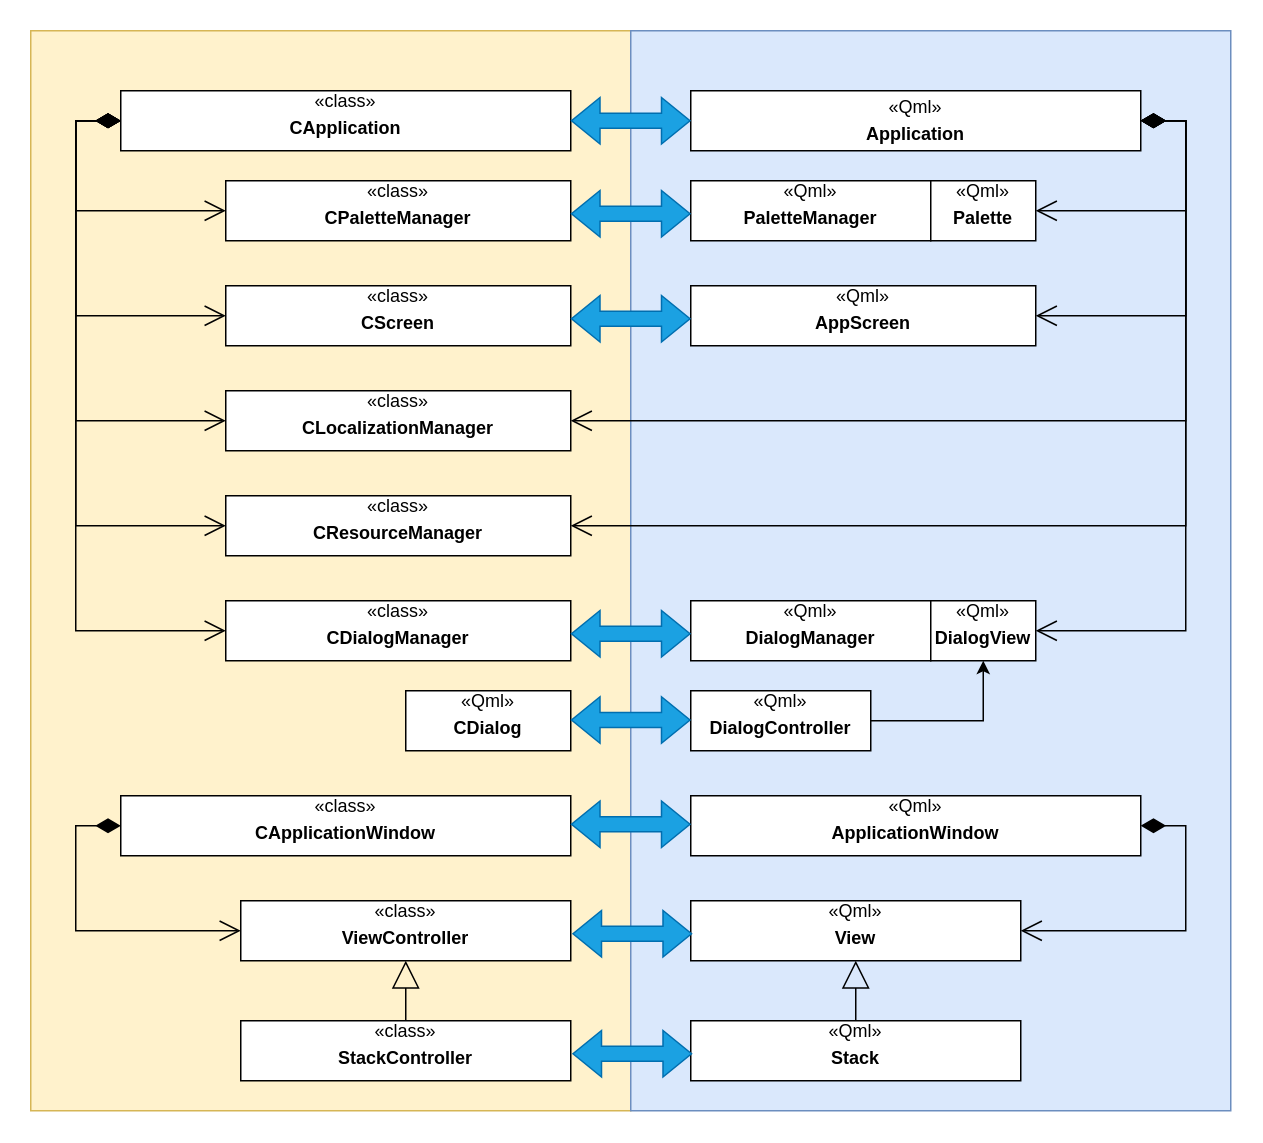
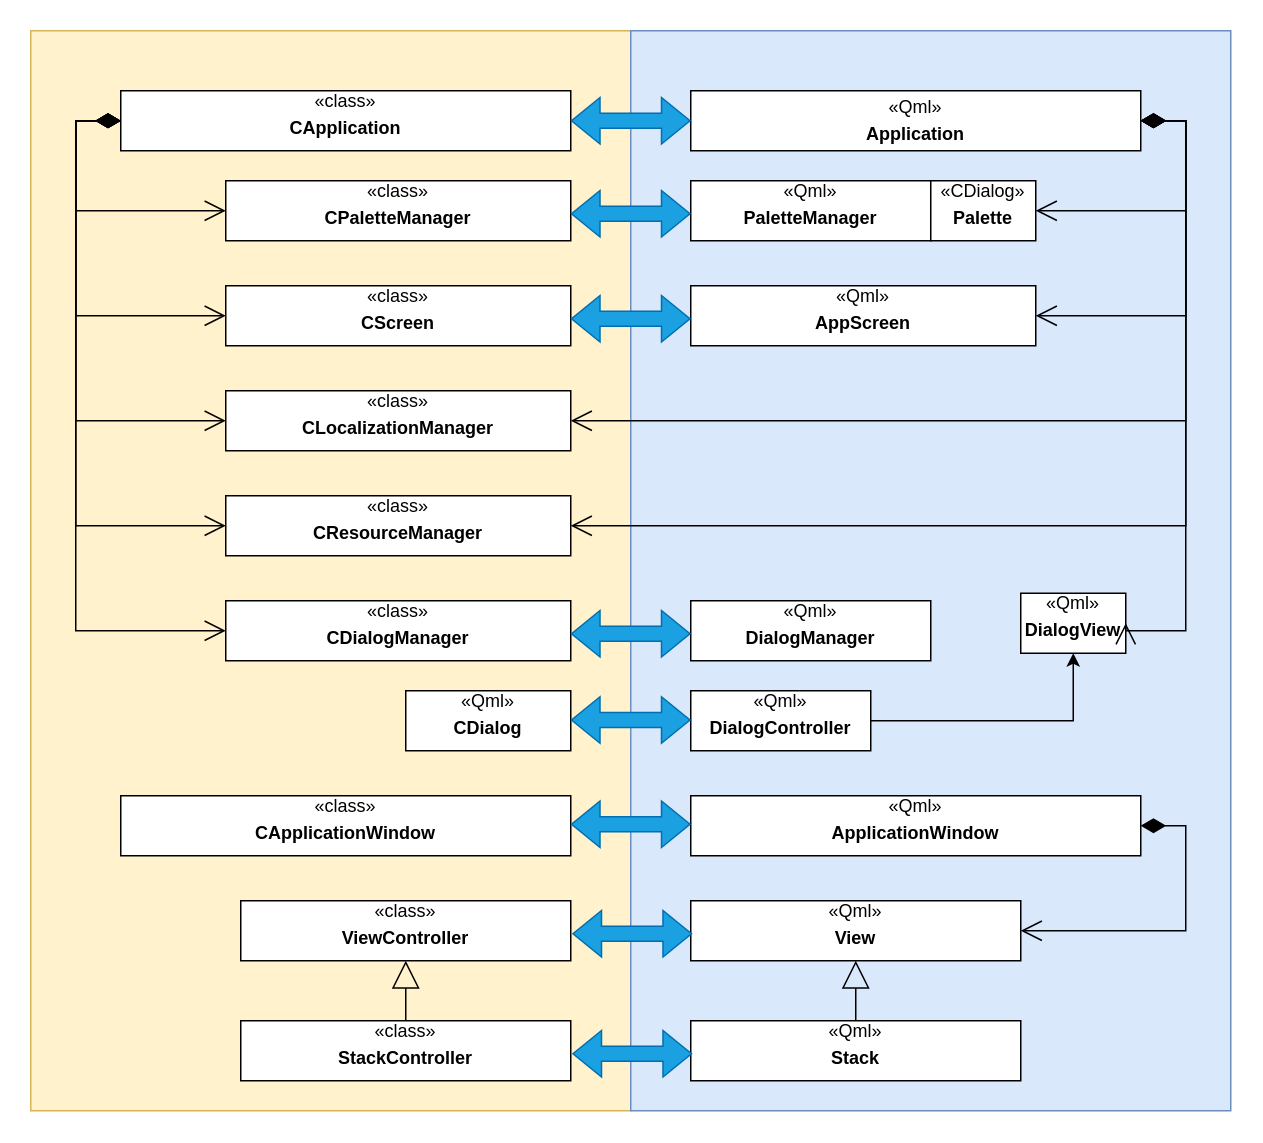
  <mxCell id="0" />
  <mxCell id="1" parent="0" />
  <mxCell id="2" value="" style="rounded=0;whiteSpace=wrap;html=1;fillColor=#fff2cc;strokeColor=#d6b656;movable=0;resizable=0;rotatable=0;deletable=0;editable=0;connectable=0;" parent="1" vertex="1"><mxGeometry x="20" y="20" width="400" height="720" as="geometry" /></mxCell>
  <mxCell id="3" value="" style="rounded=0;whiteSpace=wrap;html=1;fillColor=#dae8fc;strokeColor=#6c8ebf;movable=0;resizable=0;rotatable=0;deletable=0;editable=0;connectable=0;" parent="1" vertex="1"><mxGeometry x="420" y="20" width="400" height="720" as="geometry" /></mxCell>
  <mxCell id="4" value="«class»&lt;p style=&quot;margin: 4px 0px 0px;&quot;&gt;&lt;b&gt;CApplication&lt;/b&gt;&lt;/p&gt;&lt;div style=&quot;height:2px;&quot;&gt;&lt;br&gt;&lt;/div&gt;" style="verticalAlign=top;align=center;overflow=fill;fontSize=12;fontFamily=Helvetica;html=1;" parent="1" vertex="1"><mxGeometry x="80" y="60" width="300" height="40" as="geometry" /></mxCell>
  <mxCell id="5" value="&lt;p style=&quot;margin:0px;margin-top:4px;text-align:center;&quot;&gt;«Qml»&lt;/p&gt;&lt;p style=&quot;margin:0px;margin-top:4px;text-align:center;&quot;&gt;&lt;b&gt;Application&lt;/b&gt;&lt;/p&gt;&lt;div style=&quot;height:2px;&quot;&gt;&lt;br&gt;&lt;/div&gt;" style="verticalAlign=top;align=left;overflow=fill;fontSize=12;fontFamily=Helvetica;html=1;" parent="1" vertex="1"><mxGeometry x="460" y="60" width="300" height="40" as="geometry" /></mxCell>
  <mxCell id="6" value="«class»&lt;p style=&quot;margin: 4px 0px 0px;&quot;&gt;&lt;b&gt;CDialogManager&lt;/b&gt;&lt;/p&gt;&lt;div style=&quot;height:2px;&quot;&gt;&lt;br&gt;&lt;/div&gt;" style="verticalAlign=top;align=center;overflow=fill;fontSize=12;fontFamily=Helvetica;html=1;" parent="1" vertex="1"><mxGeometry x="150" y="400" width="230" height="40" as="geometry" /></mxCell>
  <mxCell id="7" value="«Qml»&lt;p style=&quot;margin: 4px 0px 0px;&quot;&gt;&lt;b&gt;DialogManager&lt;/b&gt;&lt;/p&gt;&lt;div style=&quot;height:2px;&quot;&gt;&lt;br&gt;&lt;/div&gt;" style="verticalAlign=top;align=center;overflow=fill;fontSize=12;fontFamily=Helvetica;html=1;" parent="1" vertex="1"><mxGeometry x="460" y="400" width="160" height="40" as="geometry" /></mxCell>
  <mxCell id="8" value="«class»&lt;p style=&quot;margin: 4px 0px 0px;&quot;&gt;&lt;b&gt;CApplicationWindow&lt;/b&gt;&lt;/p&gt;&lt;div style=&quot;height:2px;&quot;&gt;&lt;br&gt;&lt;/div&gt;" style="verticalAlign=top;align=center;overflow=fill;fontSize=12;fontFamily=Helvetica;html=1;" parent="1" vertex="1"><mxGeometry x="80" y="530" width="300" height="40" as="geometry" /></mxCell>
  <mxCell id="9" value="«Qml»&lt;p style=&quot;margin: 4px 0px 0px;&quot;&gt;&lt;b&gt;ApplicationWindow&lt;/b&gt;&lt;/p&gt;&lt;div style=&quot;height:2px;&quot;&gt;&lt;br&gt;&lt;/div&gt;" style="verticalAlign=top;align=center;overflow=fill;fontSize=12;fontFamily=Helvetica;html=1;" parent="1" vertex="1"><mxGeometry x="460" y="530" width="300" height="40" as="geometry" /></mxCell>
  <mxCell id="10" value="" style="shape=flexArrow;endArrow=classic;startArrow=classic;html=1;rounded=0;exitX=1;exitY=0.5;exitDx=0;exitDy=0;entryX=0;entryY=0.5;entryDx=0;entryDy=0;fillColor=#1ba1e2;strokeColor=#006EAF;" parent="1" source="4" target="5" edge="1"><mxGeometry width="100" height="100" relative="1" as="geometry"><mxPoint x="340" y="400" as="sourcePoint" /><mxPoint x="440" y="300" as="targetPoint" /></mxGeometry></mxCell>
  <mxCell id="11" value="" style="shape=flexArrow;endArrow=classic;startArrow=classic;html=1;rounded=0;exitX=1;exitY=0.5;exitDx=0;exitDy=0;entryX=0;entryY=0.5;entryDx=0;entryDy=0;fillColor=#1ba1e2;strokeColor=#006EAF;" parent="1" edge="1"><mxGeometry width="100" height="100" relative="1" as="geometry"><mxPoint x="380" y="422" as="sourcePoint" /><mxPoint x="460" y="422" as="targetPoint" /></mxGeometry></mxCell>
  <mxCell id="12" value="" style="shape=flexArrow;endArrow=classic;startArrow=classic;html=1;rounded=0;exitX=1;exitY=0.5;exitDx=0;exitDy=0;entryX=0;entryY=0.5;entryDx=0;entryDy=0;fillColor=#1ba1e2;strokeColor=#006EAF;" parent="1" edge="1"><mxGeometry width="100" height="100" relative="1" as="geometry"><mxPoint x="380" y="549" as="sourcePoint" /><mxPoint x="460" y="549" as="targetPoint" /></mxGeometry></mxCell>
  <mxCell id="13" value="«class»&lt;p style=&quot;margin: 4px 0px 0px;&quot;&gt;&lt;b&gt;ViewController&lt;/b&gt;&lt;/p&gt;" style="verticalAlign=top;align=center;overflow=fill;fontSize=12;fontFamily=Helvetica;html=1;" parent="1" vertex="1"><mxGeometry x="160" y="600" width="220" height="40" as="geometry" /></mxCell>
  <mxCell id="14" value="«Qml»&lt;p style=&quot;margin: 4px 0px 0px;&quot;&gt;&lt;b&gt;View&lt;/b&gt;&lt;/p&gt;&lt;div style=&quot;height:2px;&quot;&gt;&lt;br&gt;&lt;/div&gt;" style="verticalAlign=top;align=center;overflow=fill;fontSize=12;fontFamily=Helvetica;html=1;" parent="1" vertex="1"><mxGeometry x="460" y="600" width="220" height="40" as="geometry" /></mxCell>
  <mxCell id="15" value="" style="shape=flexArrow;endArrow=classic;startArrow=classic;html=1;rounded=0;exitX=1;exitY=0.5;exitDx=0;exitDy=0;entryX=0;entryY=0.5;entryDx=0;entryDy=0;fillColor=#1ba1e2;strokeColor=#006EAF;" parent="1" edge="1"><mxGeometry width="100" height="100" relative="1" as="geometry"><mxPoint x="381" y="622" as="sourcePoint" /><mxPoint x="461" y="622" as="targetPoint" /></mxGeometry></mxCell>
  <mxCell id="16" value="«class»&lt;p style=&quot;margin: 4px 0px 0px;&quot;&gt;&lt;b&gt;CLocalizationManager&lt;/b&gt;&lt;/p&gt;&lt;div style=&quot;height:2px;&quot;&gt;&lt;br&gt;&lt;/div&gt;" style="verticalAlign=top;align=center;overflow=fill;fontSize=12;fontFamily=Helvetica;html=1;" parent="1" vertex="1"><mxGeometry x="150" y="260" width="230" height="40" as="geometry" /></mxCell>
  <mxCell id="17" value="«class»&lt;p style=&quot;margin: 4px 0px 0px;&quot;&gt;&lt;b&gt;CPaletteManager&lt;/b&gt;&lt;/p&gt;" style="verticalAlign=top;align=center;overflow=fill;fontSize=12;fontFamily=Helvetica;html=1;" parent="1" vertex="1"><mxGeometry x="150" y="120" width="230" height="40" as="geometry" /></mxCell>
  <mxCell id="18" value="«Qml»&lt;p style=&quot;margin: 4px 0px 0px;&quot;&gt;&lt;b&gt;PaletteManager&lt;/b&gt;&lt;/p&gt;&lt;div style=&quot;height:2px;&quot;&gt;&lt;br&gt;&lt;/div&gt;" style="verticalAlign=top;align=center;overflow=fill;fontSize=12;fontFamily=Helvetica;html=1;" parent="1" vertex="1"><mxGeometry x="460" y="120" width="160" height="40" as="geometry" /></mxCell>
  <mxCell id="19" value="" style="shape=flexArrow;endArrow=classic;startArrow=classic;html=1;rounded=0;exitX=1;exitY=0.5;exitDx=0;exitDy=0;entryX=0;entryY=0.5;entryDx=0;entryDy=0;fillColor=#1ba1e2;strokeColor=#006EAF;" parent="1" edge="1"><mxGeometry width="100" height="100" relative="1" as="geometry"><mxPoint x="380" y="142" as="sourcePoint" /><mxPoint x="460" y="142" as="targetPoint" /></mxGeometry></mxCell>
  <mxCell id="20" value="«class»&lt;p style=&quot;margin: 4px 0px 0px;&quot;&gt;&lt;b&gt;CScreen&lt;/b&gt;&lt;/p&gt;&lt;div style=&quot;height:2px;&quot;&gt;&lt;br&gt;&lt;/div&gt;" style="verticalAlign=top;align=center;overflow=fill;fontSize=12;fontFamily=Helvetica;html=1;" parent="1" vertex="1"><mxGeometry x="150" y="190" width="230" height="40" as="geometry" /></mxCell>
  <mxCell id="21" value="«Qml»&lt;p style=&quot;margin: 4px 0px 0px;&quot;&gt;&lt;b&gt;AppScreen&lt;/b&gt;&lt;/p&gt;&lt;div style=&quot;height:2px;&quot;&gt;&lt;br&gt;&lt;/div&gt;" style="verticalAlign=top;align=center;overflow=fill;fontSize=12;fontFamily=Helvetica;html=1;" parent="1" vertex="1"><mxGeometry x="460" y="190" width="230" height="40" as="geometry" /></mxCell>
  <mxCell id="22" value="" style="shape=flexArrow;endArrow=classic;startArrow=classic;html=1;rounded=0;exitX=1;exitY=0.5;exitDx=0;exitDy=0;entryX=0;entryY=0.5;entryDx=0;entryDy=0;fillColor=#1ba1e2;strokeColor=#006EAF;" parent="1" edge="1"><mxGeometry width="100" height="100" relative="1" as="geometry"><mxPoint x="380" y="212" as="sourcePoint" /><mxPoint x="460" y="212" as="targetPoint" /></mxGeometry></mxCell>
- <mxCell id="23" value="«Qml»&lt;p style=&quot;margin: 4px 0px 0px;&quot;&gt;&lt;b&gt;Palette&lt;/b&gt;&lt;/p&gt;&lt;div style=&quot;height:2px;&quot;&gt;&lt;br&gt;&lt;/div&gt;" style="verticalAlign=top;align=center;overflow=fill;fontSize=12;fontFamily=Helvetica;html=1;" vertex="1" parent="1"><mxGeometry x="620" y="120" width="70" height="40" as="geometry" /></mxCell>
- <mxCell id="24" value="«Qml»&lt;p style=&quot;margin: 4px 0px 0px;&quot;&gt;&lt;b&gt;DialogView&lt;/b&gt;&lt;/p&gt;" style="verticalAlign=top;align=center;overflow=fill;fontSize=12;fontFamily=Helvetica;html=1;" vertex="1" parent="1"><mxGeometry x="620" y="400" width="70" height="40" as="geometry" /></mxCell>
+ <mxCell id="23" value="«CDialog»&lt;p style=&quot;margin: 4px 0px 0px;&quot;&gt;&lt;b&gt;Palette&lt;/b&gt;&lt;/p&gt;&lt;div style=&quot;height:2px;&quot;&gt;&lt;br&gt;&lt;/div&gt;" style="verticalAlign=top;align=center;overflow=fill;fontSize=12;fontFamily=Helvetica;html=1;" vertex="1" parent="1"><mxGeometry x="620" y="120" width="70" height="40" as="geometry" /></mxCell>
+ <mxCell id="24" value="«Qml»&lt;p style=&quot;margin: 4px 0px 0px;&quot;&gt;&lt;b&gt;DialogView&lt;/b&gt;&lt;/p&gt;" style="verticalAlign=top;align=center;overflow=fill;fontSize=12;fontFamily=Helvetica;html=1;" vertex="1" parent="1"><mxGeometry x="680" y="395" width="70" height="40" as="geometry" /></mxCell>
  <mxCell id="25" style="edgeStyle=orthogonalEdgeStyle;rounded=0;orthogonalLoop=1;jettySize=auto;html=1;exitX=1;exitY=0.5;exitDx=0;exitDy=0;entryX=0.5;entryY=1;entryDx=0;entryDy=0;" edge="1" parent="1" source="26" target="24"><mxGeometry relative="1" as="geometry" /></mxCell>
  <mxCell id="26" value="«Qml»&lt;p style=&quot;margin: 4px 0px 0px;&quot;&gt;&lt;b&gt;DialogController&lt;/b&gt;&lt;/p&gt;" style="verticalAlign=top;align=center;overflow=fill;fontSize=12;fontFamily=Helvetica;html=1;" vertex="1" parent="1"><mxGeometry x="460" y="460" width="120" height="40" as="geometry" /></mxCell>
  <mxCell id="27" value="«Qml»&lt;p style=&quot;margin: 4px 0px 0px;&quot;&gt;&lt;b&gt;CDialog&lt;/b&gt;&lt;/p&gt;" style="verticalAlign=top;align=center;overflow=fill;fontSize=12;fontFamily=Helvetica;html=1;" vertex="1" parent="1"><mxGeometry x="270" y="460" width="110" height="40" as="geometry" /></mxCell>
  <mxCell id="28" value="«class»&lt;p style=&quot;margin: 4px 0px 0px;&quot;&gt;&lt;b&gt;CResourceManager&lt;/b&gt;&lt;/p&gt;&lt;div style=&quot;height:2px;&quot;&gt;&lt;br&gt;&lt;/div&gt;" style="verticalAlign=top;align=center;overflow=fill;fontSize=12;fontFamily=Helvetica;html=1;" vertex="1" parent="1"><mxGeometry x="150" y="330" width="230" height="40" as="geometry" /></mxCell>
  <mxCell id="29" value="" style="shape=flexArrow;endArrow=classic;startArrow=classic;html=1;rounded=0;exitX=1;exitY=0.5;exitDx=0;exitDy=0;entryX=0;entryY=0.5;entryDx=0;entryDy=0;fillColor=#1ba1e2;strokeColor=#006EAF;" edge="1" parent="1"><mxGeometry width="100" height="100" relative="1" as="geometry"><mxPoint x="380" y="479.5" as="sourcePoint" /><mxPoint x="460" y="479.5" as="targetPoint" /></mxGeometry></mxCell>
  <mxCell id="30" value="«class»&lt;p style=&quot;margin: 4px 0px 0px;&quot;&gt;&lt;b&gt;StackController&lt;/b&gt;&lt;/p&gt;" style="verticalAlign=top;align=center;overflow=fill;fontSize=12;fontFamily=Helvetica;html=1;" vertex="1" parent="1"><mxGeometry x="160" y="680" width="220" height="40" as="geometry" /></mxCell>
  <mxCell id="31" value="«Qml»&lt;p style=&quot;margin: 4px 0px 0px;&quot;&gt;&lt;b&gt;Stack&lt;/b&gt;&lt;/p&gt;&lt;div style=&quot;height:2px;&quot;&gt;&lt;br&gt;&lt;/div&gt;" style="verticalAlign=top;align=center;overflow=fill;fontSize=12;fontFamily=Helvetica;html=1;" vertex="1" parent="1"><mxGeometry x="460" y="680" width="220" height="40" as="geometry" /></mxCell>
  <mxCell id="32" value="" style="shape=flexArrow;endArrow=classic;startArrow=classic;html=1;rounded=0;exitX=1;exitY=0.5;exitDx=0;exitDy=0;entryX=0;entryY=0.5;entryDx=0;entryDy=0;fillColor=#1ba1e2;strokeColor=#006EAF;" edge="1" parent="1"><mxGeometry width="100" height="100" relative="1" as="geometry"><mxPoint x="381" y="702" as="sourcePoint" /><mxPoint x="461" y="702" as="targetPoint" /></mxGeometry></mxCell>
  <mxCell id="33" value="" style="endArrow=block;endSize=16;endFill=0;html=1;rounded=0;exitX=0.5;exitY=0;exitDx=0;exitDy=0;entryX=0.5;entryY=1;entryDx=0;entryDy=0;" edge="1" parent="1" source="30" target="13"><mxGeometry width="160" relative="1" as="geometry"><mxPoint x="470" y="520" as="sourcePoint" /><mxPoint x="630" y="520" as="targetPoint" /></mxGeometry></mxCell>
  <mxCell id="34" value="" style="endArrow=block;endSize=16;endFill=0;html=1;rounded=0;exitX=0.5;exitY=0;exitDx=0;exitDy=0;entryX=0.5;entryY=1;entryDx=0;entryDy=0;" edge="1" parent="1" source="31" target="14"><mxGeometry width="160" relative="1" as="geometry"><mxPoint x="621" y="680" as="sourcePoint" /><mxPoint x="650" y="670" as="targetPoint" /></mxGeometry></mxCell>
  <mxCell id="35" value="" style="endArrow=open;html=1;endSize=12;startArrow=diamondThin;startSize=14;startFill=1;edgeStyle=orthogonalEdgeStyle;align=left;verticalAlign=bottom;rounded=0;entryX=1;entryY=0.5;entryDx=0;entryDy=0;exitX=1;exitY=0.5;exitDx=0;exitDy=0;" edge="1" parent="1" source="9" target="14"><mxGeometry x="-1" y="3" relative="1" as="geometry"><mxPoint x="470" y="580" as="sourcePoint" /><mxPoint x="630" y="580" as="targetPoint" /><Array as="points"><mxPoint x="790" y="550" /><mxPoint x="790" y="620" /></Array></mxGeometry></mxCell>
- <mxCell id="36" value="" style="endArrow=open;html=1;endSize=12;startArrow=diamondThin;startSize=14;startFill=1;edgeStyle=orthogonalEdgeStyle;align=left;verticalAlign=bottom;rounded=0;entryX=0;entryY=0.5;entryDx=0;entryDy=0;exitX=0;exitY=0.5;exitDx=0;exitDy=0;" edge="1" parent="1" source="8" target="13"><mxGeometry x="-1" y="3" relative="1" as="geometry"><mxPoint x="470" y="480" as="sourcePoint" /><mxPoint x="630" y="480" as="targetPoint" /><Array as="points"><mxPoint x="50" y="550" /><mxPoint x="50" y="620" /></Array></mxGeometry></mxCell>
  <mxCell id="37" value="" style="endArrow=open;html=1;endSize=12;startArrow=diamondThin;startSize=14;startFill=1;edgeStyle=orthogonalEdgeStyle;align=left;verticalAlign=bottom;rounded=0;exitX=0;exitY=0.5;exitDx=0;exitDy=0;entryX=0;entryY=0.5;entryDx=0;entryDy=0;" edge="1" parent="1" source="4" target="17"><mxGeometry x="-1" y="3" relative="1" as="geometry"><mxPoint x="470" y="320" as="sourcePoint" /><mxPoint x="630" y="320" as="targetPoint" /><Array as="points"><mxPoint x="50" y="80" /><mxPoint x="50" y="140" /></Array><mxPoint as="offset" /></mxGeometry></mxCell>
  <mxCell id="38" value="" style="endArrow=open;html=1;endSize=12;startArrow=diamondThin;startSize=14;startFill=1;edgeStyle=orthogonalEdgeStyle;align=left;verticalAlign=bottom;rounded=0;exitX=0;exitY=0.5;exitDx=0;exitDy=0;entryX=0;entryY=0.5;entryDx=0;entryDy=0;" edge="1" parent="1" source="4" target="20"><mxGeometry x="-1" y="3" relative="1" as="geometry"><mxPoint x="90" y="90" as="sourcePoint" /><mxPoint x="160" y="150" as="targetPoint" /><Array as="points"><mxPoint x="50" y="80" /><mxPoint x="50" y="210" /></Array><mxPoint as="offset" /></mxGeometry></mxCell>
  <mxCell id="39" value="" style="endArrow=open;html=1;endSize=12;startArrow=diamondThin;startSize=14;startFill=1;edgeStyle=orthogonalEdgeStyle;align=left;verticalAlign=bottom;rounded=0;exitX=0;exitY=0.5;exitDx=0;exitDy=0;entryX=0;entryY=0.5;entryDx=0;entryDy=0;" edge="1" parent="1" source="4"><mxGeometry x="-1" y="3" relative="1" as="geometry"><mxPoint x="80" y="150" as="sourcePoint" /><mxPoint x="150" y="280" as="targetPoint" /><Array as="points"><mxPoint x="50" y="80" /><mxPoint x="50" y="280" /></Array><mxPoint as="offset" /></mxGeometry></mxCell>
  <mxCell id="40" value="" style="endArrow=open;html=1;endSize=12;startArrow=diamondThin;startSize=14;startFill=1;edgeStyle=orthogonalEdgeStyle;align=left;verticalAlign=bottom;rounded=0;exitX=0;exitY=0.5;exitDx=0;exitDy=0;" edge="1" parent="1"><mxGeometry x="-1" y="3" relative="1" as="geometry"><mxPoint x="80" y="80" as="sourcePoint" /><mxPoint x="150" y="350" as="targetPoint" /><Array as="points"><mxPoint x="50" y="80" /><mxPoint x="50" y="350" /><mxPoint x="150" y="350" /></Array><mxPoint as="offset" /></mxGeometry></mxCell>
  <mxCell id="41" value="" style="endArrow=open;html=1;endSize=12;startArrow=diamondThin;startSize=14;startFill=1;edgeStyle=orthogonalEdgeStyle;align=left;verticalAlign=bottom;rounded=0;exitX=0;exitY=0.5;exitDx=0;exitDy=0;" edge="1" parent="1"><mxGeometry x="-1" y="3" relative="1" as="geometry"><mxPoint x="80" y="80" as="sourcePoint" /><mxPoint x="150" y="420" as="targetPoint" /><Array as="points"><mxPoint x="50" y="80" /><mxPoint x="50" y="420" /><mxPoint x="150" y="420" /></Array><mxPoint as="offset" /></mxGeometry></mxCell>
  <mxCell id="42" value="" style="endArrow=open;html=1;endSize=12;startArrow=diamondThin;startSize=14;startFill=1;edgeStyle=orthogonalEdgeStyle;align=left;verticalAlign=bottom;rounded=0;entryX=1;entryY=0.5;entryDx=0;entryDy=0;" edge="1" parent="1" target="23"><mxGeometry x="-1" y="3" relative="1" as="geometry"><mxPoint x="760" y="80" as="sourcePoint" /><mxPoint x="890" y="140" as="targetPoint" /><Array as="points"><mxPoint x="790" y="80" /><mxPoint x="790" y="140" /></Array><mxPoint as="offset" /></mxGeometry></mxCell>
  <mxCell id="43" value="" style="endArrow=open;html=1;endSize=12;startArrow=diamondThin;startSize=14;startFill=1;edgeStyle=orthogonalEdgeStyle;align=left;verticalAlign=bottom;rounded=0;" edge="1" parent="1" target="21"><mxGeometry x="-1" y="3" relative="1" as="geometry"><mxPoint x="760" y="80" as="sourcePoint" /><mxPoint x="890" y="210" as="targetPoint" /><Array as="points"><mxPoint x="790" y="80" /><mxPoint x="790" y="210" /></Array><mxPoint as="offset" /></mxGeometry></mxCell>
  <mxCell id="44" value="" style="endArrow=open;html=1;endSize=12;startArrow=diamondThin;startSize=14;startFill=1;edgeStyle=orthogonalEdgeStyle;align=left;verticalAlign=bottom;rounded=0;" edge="1" parent="1"><mxGeometry x="-1" y="3" relative="1" as="geometry"><mxPoint x="760" y="80" as="sourcePoint" /><mxPoint x="380" y="280" as="targetPoint" /><Array as="points"><mxPoint x="790" y="80" /><mxPoint x="790" y="280" /></Array><mxPoint as="offset" /></mxGeometry></mxCell>
  <mxCell id="45" value="" style="endArrow=open;html=1;endSize=12;startArrow=diamondThin;startSize=14;startFill=1;edgeStyle=orthogonalEdgeStyle;align=left;verticalAlign=bottom;rounded=0;exitX=1;exitY=0.5;exitDx=0;exitDy=0;entryX=1;entryY=0.5;entryDx=0;entryDy=0;" edge="1" parent="1" source="5" target="24"><mxGeometry x="-1" y="3" relative="1" as="geometry"><mxPoint x="820" y="80" as="sourcePoint" /><mxPoint x="890" y="420" as="targetPoint" /><Array as="points"><mxPoint x="790" y="80" /><mxPoint x="790" y="420" /></Array><mxPoint as="offset" /></mxGeometry></mxCell>
  <mxCell id="46" value="" style="endArrow=open;html=1;endSize=12;startArrow=diamondThin;startSize=14;startFill=1;edgeStyle=orthogonalEdgeStyle;align=left;verticalAlign=bottom;rounded=0;exitX=1;exitY=0.5;exitDx=0;exitDy=0;entryX=1;entryY=0.5;entryDx=0;entryDy=0;" edge="1" parent="1" target="28"><mxGeometry x="-1" y="3" relative="1" as="geometry"><mxPoint x="760" y="80" as="sourcePoint" /><mxPoint x="690" y="420" as="targetPoint" /><Array as="points"><mxPoint x="790" y="80" /><mxPoint x="790" y="350" /></Array><mxPoint as="offset" /></mxGeometry></mxCell>
